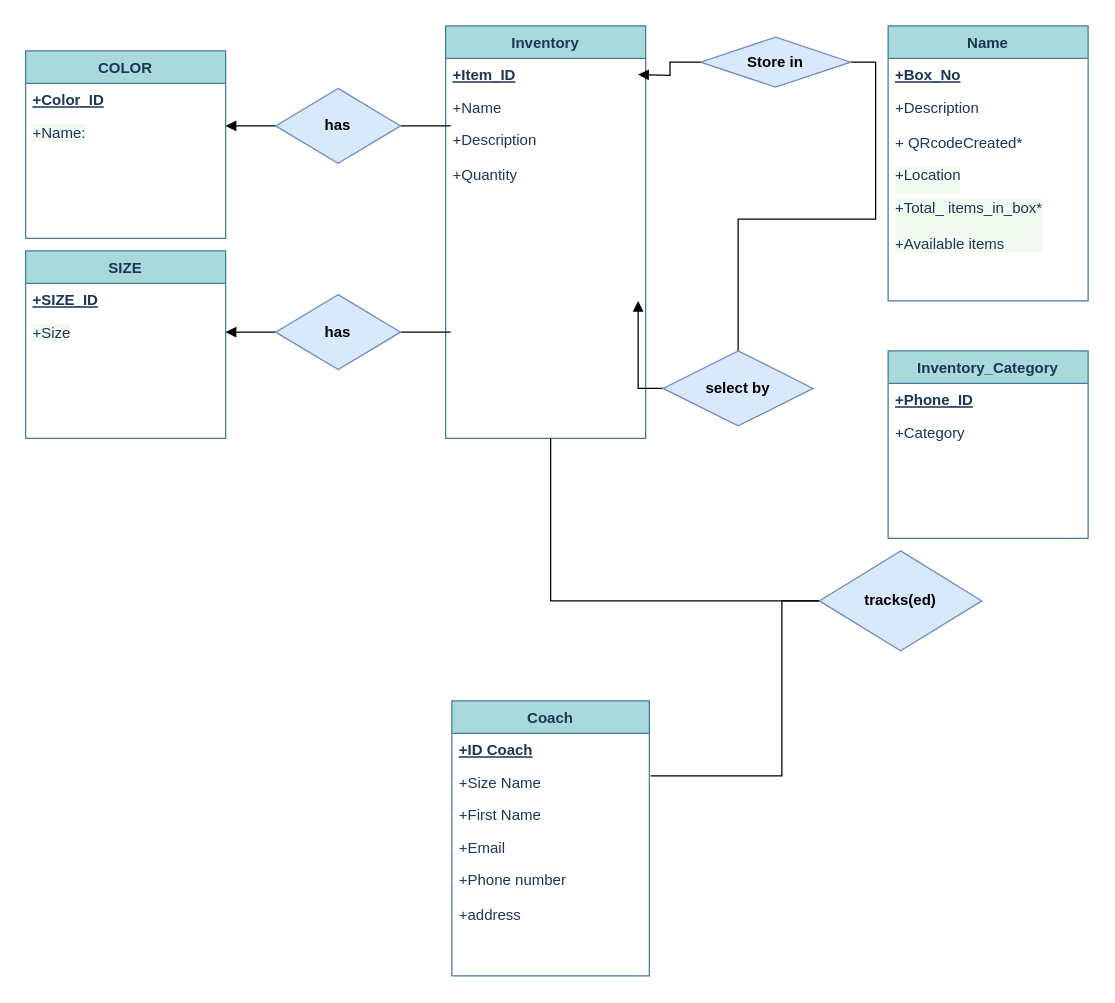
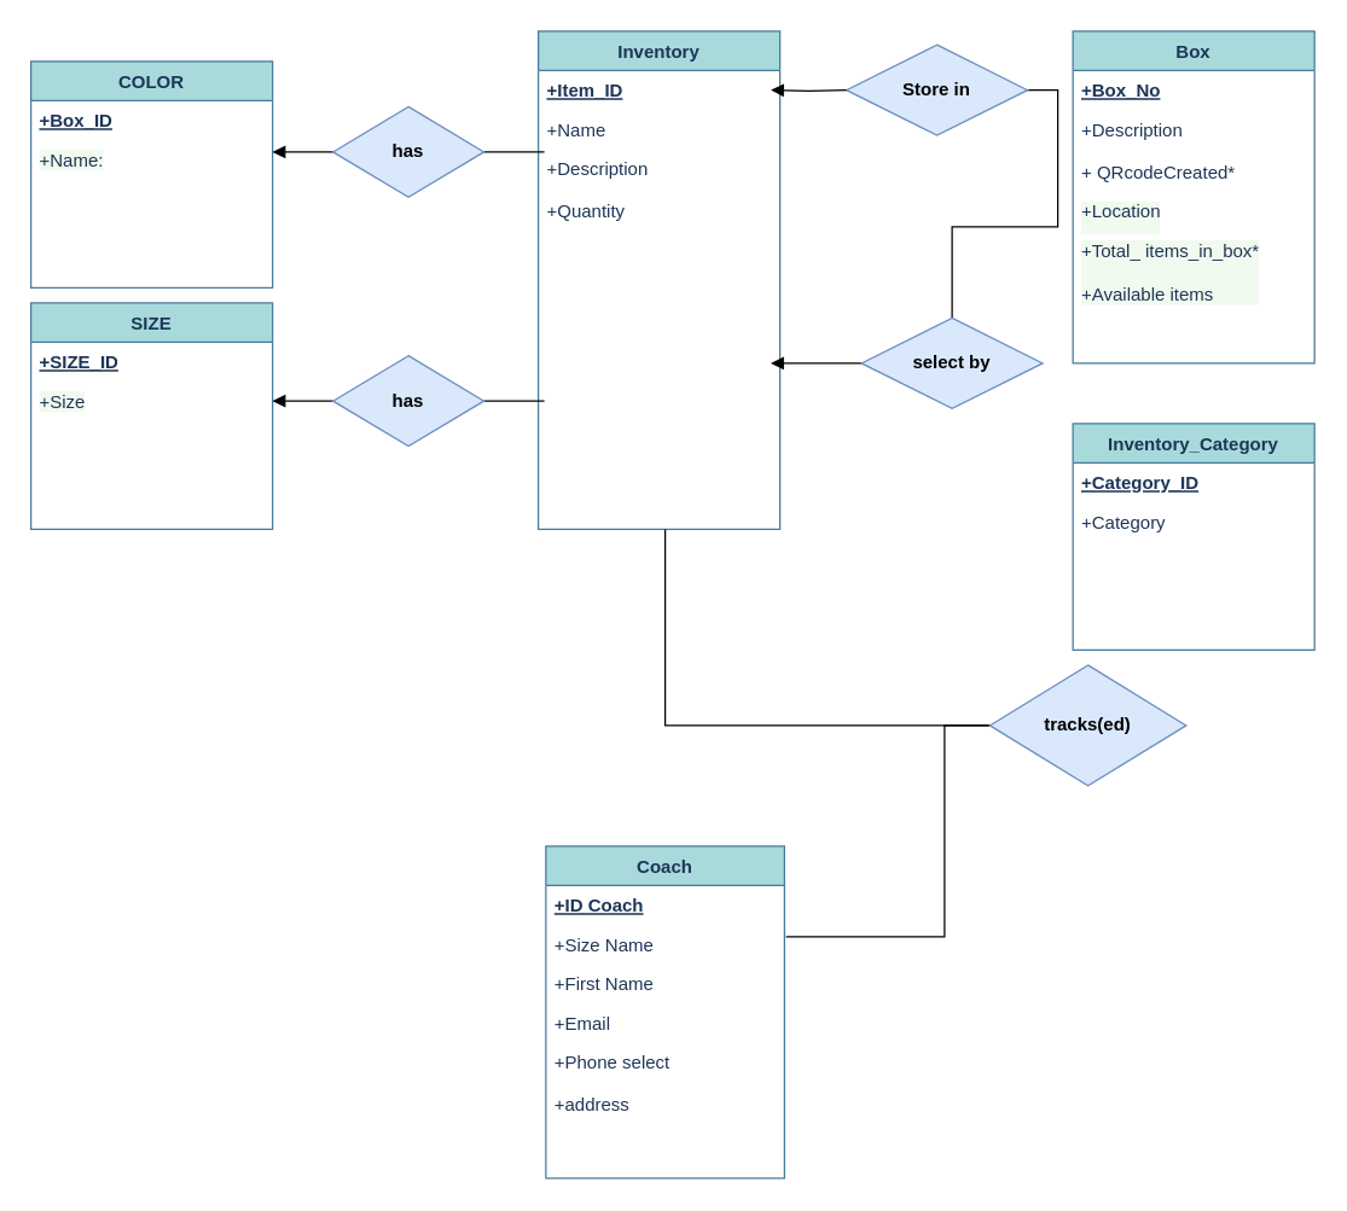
  <mxCell id="0" />
  <mxCell id="1" parent="0" />
  <mxCell id="2" value="Inventory" style="swimlane;fontStyle=1;align=center;verticalAlign=top;childLayout=stackLayout;horizontal=1;startSize=26;horizontalStack=0;resizeParent=1;resizeLast=0;collapsible=1;marginBottom=0;rounded=0;shadow=0;strokeWidth=1;fillColor=#A8DADC;strokeColor=#457B9D;fontColor=#1D3557;" parent="1" vertex="1"><mxGeometry x="356" y="20" width="160" height="330" as="geometry"><mxRectangle x="550" y="140" width="160" height="26" as="alternateBounds" /></mxGeometry></mxCell>
  <mxCell id="3" value="+Item_ID" style="text;align=left;verticalAlign=top;spacingLeft=4;spacingRight=4;overflow=hidden;rotatable=0;points=[[0,0.5],[1,0.5]];portConstraint=eastwest;fontStyle=5;fontColor=#1D3557;" parent="2" vertex="1"><mxGeometry y="26" width="160" height="26" as="geometry" /></mxCell>
  <mxCell id="4" value="+Name" style="text;align=left;verticalAlign=top;spacingLeft=4;spacingRight=4;overflow=hidden;rotatable=0;points=[[0,0.5],[1,0.5]];portConstraint=eastwest;rounded=0;shadow=0;html=0;fontColor=#1D3557;" parent="2" vertex="1"><mxGeometry y="52" width="160" height="26" as="geometry" /></mxCell>
  <mxCell id="5" value="+Description&#10;&#10;+Quantity&#10;" style="text;align=left;verticalAlign=top;spacingLeft=4;spacingRight=4;overflow=hidden;rotatable=0;points=[[0,0.5],[1,0.5]];portConstraint=eastwest;rounded=0;shadow=0;html=0;fontColor=#1D3557;" parent="2" vertex="1"><mxGeometry y="78" width="160" height="62" as="geometry" /></mxCell>
  <mxCell id="6" value="Inventory_Category" style="swimlane;fontStyle=1;align=center;verticalAlign=top;childLayout=stackLayout;horizontal=1;startSize=26;horizontalStack=0;resizeParent=1;resizeLast=0;collapsible=1;marginBottom=0;rounded=0;shadow=0;strokeWidth=1;fillColor=#A8DADC;strokeColor=#457B9D;fontColor=#1D3557;" parent="1" vertex="1"><mxGeometry x="710" y="280" width="160" height="150" as="geometry"><mxRectangle x="550" y="140" width="160" height="26" as="alternateBounds" /></mxGeometry></mxCell>
- <mxCell id="7" value="+Phone_ID" style="text;align=left;verticalAlign=top;spacingLeft=4;spacingRight=4;overflow=hidden;rotatable=0;points=[[0,0.5],[1,0.5]];portConstraint=eastwest;fontStyle=5;fontColor=#1D3557;" parent="6" vertex="1"><mxGeometry y="26" width="160" height="26" as="geometry" /></mxCell>
+ <mxCell id="7" value="+Category_ID" style="text;align=left;verticalAlign=top;spacingLeft=4;spacingRight=4;overflow=hidden;rotatable=0;points=[[0,0.5],[1,0.5]];portConstraint=eastwest;fontStyle=5;fontColor=#1D3557;" parent="6" vertex="1"><mxGeometry y="26" width="160" height="26" as="geometry" /></mxCell>
  <mxCell id="8" value="+Category" style="text;align=left;verticalAlign=top;spacingLeft=4;spacingRight=4;overflow=hidden;rotatable=0;points=[[0,0.5],[1,0.5]];portConstraint=eastwest;rounded=0;shadow=0;html=0;fontColor=#1D3557;" parent="6" vertex="1"><mxGeometry y="52" width="160" height="28" as="geometry" /></mxCell>
  <mxCell id="9" value="Coach" style="swimlane;fontStyle=1;align=center;verticalAlign=top;childLayout=stackLayout;horizontal=1;startSize=26;horizontalStack=0;resizeParent=1;resizeLast=0;collapsible=1;marginBottom=0;rounded=0;shadow=0;strokeWidth=1;fillColor=#A8DADC;strokeColor=#457B9D;fontColor=#1D3557;" parent="1" vertex="1"><mxGeometry x="361" y="560" width="158" height="220" as="geometry"><mxRectangle x="550" y="140" width="160" height="26" as="alternateBounds" /></mxGeometry></mxCell>
  <mxCell id="10" value="+ID Coach" style="text;strokeColor=none;fillColor=none;align=left;verticalAlign=top;spacingLeft=4;spacingRight=4;overflow=hidden;rotatable=0;points=[[0,0.5],[1,0.5]];portConstraint=eastwest;fontStyle=5;fontColor=#1D3557;" parent="9" vertex="1"><mxGeometry y="26" width="158" height="26" as="geometry" /></mxCell>
  <mxCell id="11" value="+Size Name" style="text;align=left;verticalAlign=top;spacingLeft=4;spacingRight=4;overflow=hidden;rotatable=0;points=[[0,0.5],[1,0.5]];portConstraint=eastwest;rounded=0;shadow=0;html=0;fontColor=#1D3557;" parent="9" vertex="1"><mxGeometry y="52" width="158" height="26" as="geometry" /></mxCell>
  <mxCell id="12" value="+First Name" style="text;align=left;verticalAlign=top;spacingLeft=4;spacingRight=4;overflow=hidden;rotatable=0;points=[[0,0.5],[1,0.5]];portConstraint=eastwest;fontColor=#1D3557;" parent="9" vertex="1"><mxGeometry y="78" width="158" height="26" as="geometry" /></mxCell>
  <mxCell id="13" value="+Email" style="text;align=left;verticalAlign=top;spacingLeft=4;spacingRight=4;overflow=hidden;rotatable=0;points=[[0,0.5],[1,0.5]];portConstraint=eastwest;rounded=0;shadow=0;html=0;fontColor=#1D3557;" parent="9" vertex="1"><mxGeometry y="104" width="158" height="26" as="geometry" /></mxCell>
- <mxCell id="14" value="+Phone number&#10;&#10;+address" style="text;align=left;verticalAlign=top;spacingLeft=4;spacingRight=4;overflow=hidden;rotatable=0;points=[[0,0.5],[1,0.5]];portConstraint=eastwest;rounded=0;shadow=0;html=0;fontColor=#1D3557;" parent="9" vertex="1"><mxGeometry y="130" width="158" height="50" as="geometry" /></mxCell>
- <mxCell id="15" value="Name" style="swimlane;fontStyle=1;align=center;verticalAlign=top;childLayout=stackLayout;horizontal=1;startSize=26;horizontalStack=0;resizeParent=1;resizeLast=0;collapsible=1;marginBottom=0;rounded=0;shadow=0;strokeWidth=1;fillColor=#A8DADC;strokeColor=#457B9D;fontColor=#1D3557;" parent="1" vertex="1"><mxGeometry x="710" y="20" width="160" height="220" as="geometry"><mxRectangle x="550" y="140" width="160" height="26" as="alternateBounds" /></mxGeometry></mxCell>
+ <mxCell id="14" value="+Phone select&#10;&#10;+address" style="text;align=left;verticalAlign=top;spacingLeft=4;spacingRight=4;overflow=hidden;rotatable=0;points=[[0,0.5],[1,0.5]];portConstraint=eastwest;rounded=0;shadow=0;html=0;fontColor=#1D3557;" parent="9" vertex="1"><mxGeometry y="130" width="158" height="50" as="geometry" /></mxCell>
+ <mxCell id="15" value="Box" style="swimlane;fontStyle=1;align=center;verticalAlign=top;childLayout=stackLayout;horizontal=1;startSize=26;horizontalStack=0;resizeParent=1;resizeLast=0;collapsible=1;marginBottom=0;rounded=0;shadow=0;strokeWidth=1;fillColor=#A8DADC;strokeColor=#457B9D;fontColor=#1D3557;" parent="1" vertex="1"><mxGeometry x="710" y="20" width="160" height="220" as="geometry"><mxRectangle x="550" y="140" width="160" height="26" as="alternateBounds" /></mxGeometry></mxCell>
  <mxCell id="16" value="+Box_No" style="text;align=left;verticalAlign=top;spacingLeft=4;spacingRight=4;overflow=hidden;rotatable=0;points=[[0,0.5],[1,0.5]];portConstraint=eastwest;fontStyle=5;fontColor=#1D3557;" parent="15" vertex="1"><mxGeometry y="26" width="160" height="26" as="geometry" /></mxCell>
  <mxCell id="17" value="+Description&#10;" style="text;align=left;verticalAlign=top;spacingLeft=4;spacingRight=4;overflow=hidden;rotatable=0;points=[[0,0.5],[1,0.5]];portConstraint=eastwest;rounded=0;shadow=0;html=0;fontColor=#1D3557;" parent="15" vertex="1"><mxGeometry y="52" width="160" height="28" as="geometry" /></mxCell>
  <mxCell id="18" value="+ QRcodeCreated*" style="text;strokeColor=none;fillColor=none;align=left;verticalAlign=top;spacingLeft=4;spacingRight=4;overflow=hidden;rotatable=0;points=[[0,0.5],[1,0.5]];portConstraint=eastwest;fontColor=#1D3557;" parent="15" vertex="1"><mxGeometry y="80" width="160" height="26" as="geometry" /></mxCell>
  <mxCell id="19" value="+Location&lt;br&gt;&lt;br&gt;&lt;br&gt;&lt;br&gt;&lt;br&gt;" style="text;strokeColor=none;fillColor=none;align=left;verticalAlign=top;spacingLeft=4;spacingRight=4;overflow=hidden;rotatable=0;points=[[0,0.5],[1,0.5]];portConstraint=eastwest;labelBackgroundColor=#F1FAEE;fontFamily=Helvetica;fontSize=12;fontColor=#1D3557;html=1;" parent="15" vertex="1"><mxGeometry y="106" width="160" height="26" as="geometry" /></mxCell>
  <mxCell id="20" value="+Total_ items_in_box*&lt;br&gt;&lt;br&gt;+Available items" style="text;strokeColor=none;fillColor=none;align=left;verticalAlign=top;spacingLeft=4;spacingRight=4;overflow=hidden;rotatable=0;points=[[0,0.5],[1,0.5]];portConstraint=eastwest;labelBackgroundColor=#F1FAEE;fontFamily=Helvetica;fontSize=12;fontColor=#1D3557;html=1;" parent="15" vertex="1"><mxGeometry y="132" width="160" height="88" as="geometry" /></mxCell>
  <mxCell id="21" style="edgeStyle=orthogonalEdgeStyle;rounded=0;orthogonalLoop=1;jettySize=auto;html=1;exitX=1;exitY=0.5;exitDx=0;exitDy=0;endArrow=none;endFill=0;" parent="1" source="22" target="37" edge="1"><mxGeometry relative="1" as="geometry" /></mxCell>
- <mxCell id="22" value="&lt;b&gt;Store in&lt;/b&gt;" style="shape=rhombus;perimeter=rhombusPerimeter;whiteSpace=wrap;html=1;align=center;fillColor=#dae8fc;strokeColor=#6c8ebf;" parent="1" vertex="1"><mxGeometry x="560" y="29" width="120" height="40" as="geometry" /></mxCell>
+ <mxCell id="22" value="&lt;b&gt;Store in&lt;/b&gt;" style="shape=rhombus;perimeter=rhombusPerimeter;whiteSpace=wrap;html=1;align=center;fillColor=#dae8fc;strokeColor=#6c8ebf;" parent="1" vertex="1"><mxGeometry x="560" y="29" width="120" height="60" as="geometry" /></mxCell>
  <mxCell id="23" style="edgeStyle=orthogonalEdgeStyle;rounded=0;orthogonalLoop=1;jettySize=auto;html=1;entryX=0;entryY=0.5;entryDx=0;entryDy=0;endArrow=none;endFill=0;startArrow=block;startFill=1;" parent="1" target="22" edge="1"><mxGeometry relative="1" as="geometry"><mxPoint x="510" y="59" as="sourcePoint" /></mxGeometry></mxCell>
  <mxCell id="24" value="COLOR" style="swimlane;fontStyle=1;align=center;verticalAlign=top;childLayout=stackLayout;horizontal=1;startSize=26;horizontalStack=0;resizeParent=1;resizeLast=0;collapsible=1;marginBottom=0;rounded=0;shadow=0;strokeWidth=1;fillColor=#A8DADC;strokeColor=#457B9D;fontColor=#1D3557;" parent="1" vertex="1"><mxGeometry y="40" width="160" height="150" as="geometry" x="20"><mxRectangle x="550" y="140" width="160" height="26" as="alternateBounds" /></mxGeometry></mxCell>
- <mxCell id="25" value="+Color_ID" style="text;align=left;verticalAlign=top;spacingLeft=4;spacingRight=4;overflow=hidden;rotatable=0;points=[[0,0.5],[1,0.5]];portConstraint=eastwest;fontStyle=5;fontColor=#1D3557;" parent="24" vertex="1"><mxGeometry y="26" width="160" height="26" as="geometry" /></mxCell>
+ <mxCell id="25" value="+Box_ID" style="text;align=left;verticalAlign=top;spacingLeft=4;spacingRight=4;overflow=hidden;rotatable=0;points=[[0,0.5],[1,0.5]];portConstraint=eastwest;fontStyle=5;fontColor=#1D3557;" parent="24" vertex="1"><mxGeometry y="26" width="160" height="26" as="geometry" /></mxCell>
  <mxCell id="26" value="+Name:" style="text;strokeColor=none;fillColor=none;align=left;verticalAlign=top;spacingLeft=4;spacingRight=4;overflow=hidden;rotatable=0;points=[[0,0.5],[1,0.5]];portConstraint=eastwest;labelBackgroundColor=#F1FAEE;fontFamily=Helvetica;fontSize=12;fontColor=#1D3557;html=1;" parent="24" vertex="1"><mxGeometry y="52" width="160" height="26" as="geometry" /></mxCell>
  <mxCell id="27" value="SIZE" style="swimlane;fontStyle=1;align=center;verticalAlign=top;childLayout=stackLayout;horizontal=1;startSize=26;horizontalStack=0;resizeParent=1;resizeLast=0;collapsible=1;marginBottom=0;rounded=0;shadow=0;strokeWidth=1;fillColor=#A8DADC;strokeColor=#457B9D;fontColor=#1D3557;" parent="1" vertex="1"><mxGeometry y="200" width="160" height="150" as="geometry" x="20"><mxRectangle x="550" y="140" width="160" height="26" as="alternateBounds" /></mxGeometry></mxCell>
  <mxCell id="28" value="+SIZE_ID" style="text;align=left;verticalAlign=top;spacingLeft=4;spacingRight=4;overflow=hidden;rotatable=0;points=[[0,0.5],[1,0.5]];portConstraint=eastwest;fontStyle=5;fontColor=#1D3557;" parent="27" vertex="1"><mxGeometry y="26" width="160" height="26" as="geometry" /></mxCell>
  <mxCell id="29" value="+Size" style="text;strokeColor=none;fillColor=none;align=left;verticalAlign=top;spacingLeft=4;spacingRight=4;overflow=hidden;rotatable=0;points=[[0,0.5],[1,0.5]];portConstraint=eastwest;labelBackgroundColor=#F1FAEE;fontFamily=Helvetica;fontSize=12;fontColor=#1D3557;html=1;" parent="27" vertex="1"><mxGeometry y="52" width="160" height="26" as="geometry" /></mxCell>
  <mxCell id="30" style="edgeStyle=orthogonalEdgeStyle;rounded=0;orthogonalLoop=1;jettySize=auto;html=1;endArrow=none;endFill=0;" parent="1" source="32" edge="1"><mxGeometry relative="1" as="geometry"><mxPoint x="360" y="100" as="targetPoint" /></mxGeometry></mxCell>
  <mxCell id="31" style="edgeStyle=orthogonalEdgeStyle;rounded=0;orthogonalLoop=1;jettySize=auto;html=1;startArrow=none;startFill=0;endArrow=block;endFill=1;" parent="1" source="32" edge="1"><mxGeometry relative="1" as="geometry"><mxPoint x="180" y="100" as="targetPoint" /></mxGeometry></mxCell>
  <mxCell id="32" value="&lt;b&gt;has&lt;/b&gt;" style="shape=rhombus;perimeter=rhombusPerimeter;whiteSpace=wrap;html=1;align=center;fillColor=#dae8fc;strokeColor=#6c8ebf;" parent="1" vertex="1"><mxGeometry x="220" y="70" width="100" height="60" as="geometry" /></mxCell>
  <mxCell id="33" style="edgeStyle=orthogonalEdgeStyle;rounded=0;orthogonalLoop=1;jettySize=auto;html=1;entryX=1;entryY=0.5;entryDx=0;entryDy=0;startArrow=none;startFill=0;endArrow=block;endFill=1;" parent="1" source="35" target="29" edge="1"><mxGeometry relative="1" as="geometry" /></mxCell>
  <mxCell id="34" style="edgeStyle=orthogonalEdgeStyle;rounded=0;orthogonalLoop=1;jettySize=auto;html=1;startArrow=none;startFill=0;endArrow=none;endFill=0;" parent="1" source="35" edge="1"><mxGeometry relative="1" as="geometry"><mxPoint x="360" y="265" as="targetPoint" /></mxGeometry></mxCell>
  <mxCell id="35" value="&lt;b&gt;has&lt;/b&gt;" style="shape=rhombus;perimeter=rhombusPerimeter;whiteSpace=wrap;html=1;align=center;fillColor=#dae8fc;strokeColor=#6c8ebf;" parent="1" vertex="1"><mxGeometry x="220" y="235" width="100" height="60" as="geometry" /></mxCell>
  <mxCell id="36" style="edgeStyle=orthogonalEdgeStyle;rounded=0;orthogonalLoop=1;jettySize=auto;html=1;endArrow=block;endFill=1;startArrow=none;startFill=0;" parent="1" source="37" edge="1"><mxGeometry relative="1" as="geometry"><mxPoint x="510" y="240" as="targetPoint" /></mxGeometry></mxCell>
- <mxCell id="37" value="&lt;b&gt;select by&lt;/b&gt;" style="shape=rhombus;perimeter=rhombusPerimeter;whiteSpace=wrap;html=1;align=center;fillColor=#dae8fc;strokeColor=#6c8ebf;" parent="1" vertex="1"><mxGeometry x="530" y="280" width="120" height="60" as="geometry" /></mxCell>
+ <mxCell id="37" value="&lt;b&gt;select by&lt;/b&gt;" style="shape=rhombus;perimeter=rhombusPerimeter;whiteSpace=wrap;html=1;align=center;fillColor=#dae8fc;strokeColor=#6c8ebf;" parent="1" vertex="1"><mxGeometry x="570" y="210" width="120" height="60" as="geometry" /></mxCell>
  <mxCell id="38" style="edgeStyle=orthogonalEdgeStyle;rounded=0;orthogonalLoop=1;jettySize=auto;html=1;endArrow=none;endFill=0;startArrow=none;startFill=0;exitX=0;exitY=0.5;exitDx=0;exitDy=0;" parent="1" source="40" edge="1"><mxGeometry relative="1" as="geometry"><mxPoint x="440" y="350" as="targetPoint" /><Array as="points"><mxPoint x="440" y="480" /></Array></mxGeometry></mxCell>
  <mxCell id="39" style="edgeStyle=orthogonalEdgeStyle;rounded=0;orthogonalLoop=1;jettySize=auto;html=1;endArrow=none;endFill=0;" parent="1" source="40" edge="1"><mxGeometry relative="1" as="geometry"><mxPoint x="520" y="620" as="targetPoint" /><Array as="points"><mxPoint x="625" y="620" /></Array></mxGeometry></mxCell>
  <mxCell id="40" value="&lt;b&gt;tracks(ed)&lt;/b&gt;" style="shape=rhombus;perimeter=rhombusPerimeter;whiteSpace=wrap;html=1;align=center;fillColor=#dae8fc;strokeColor=#6c8ebf;" parent="1" vertex="1"><mxGeometry x="655" y="440" width="130" height="80" as="geometry" /></mxCell>
